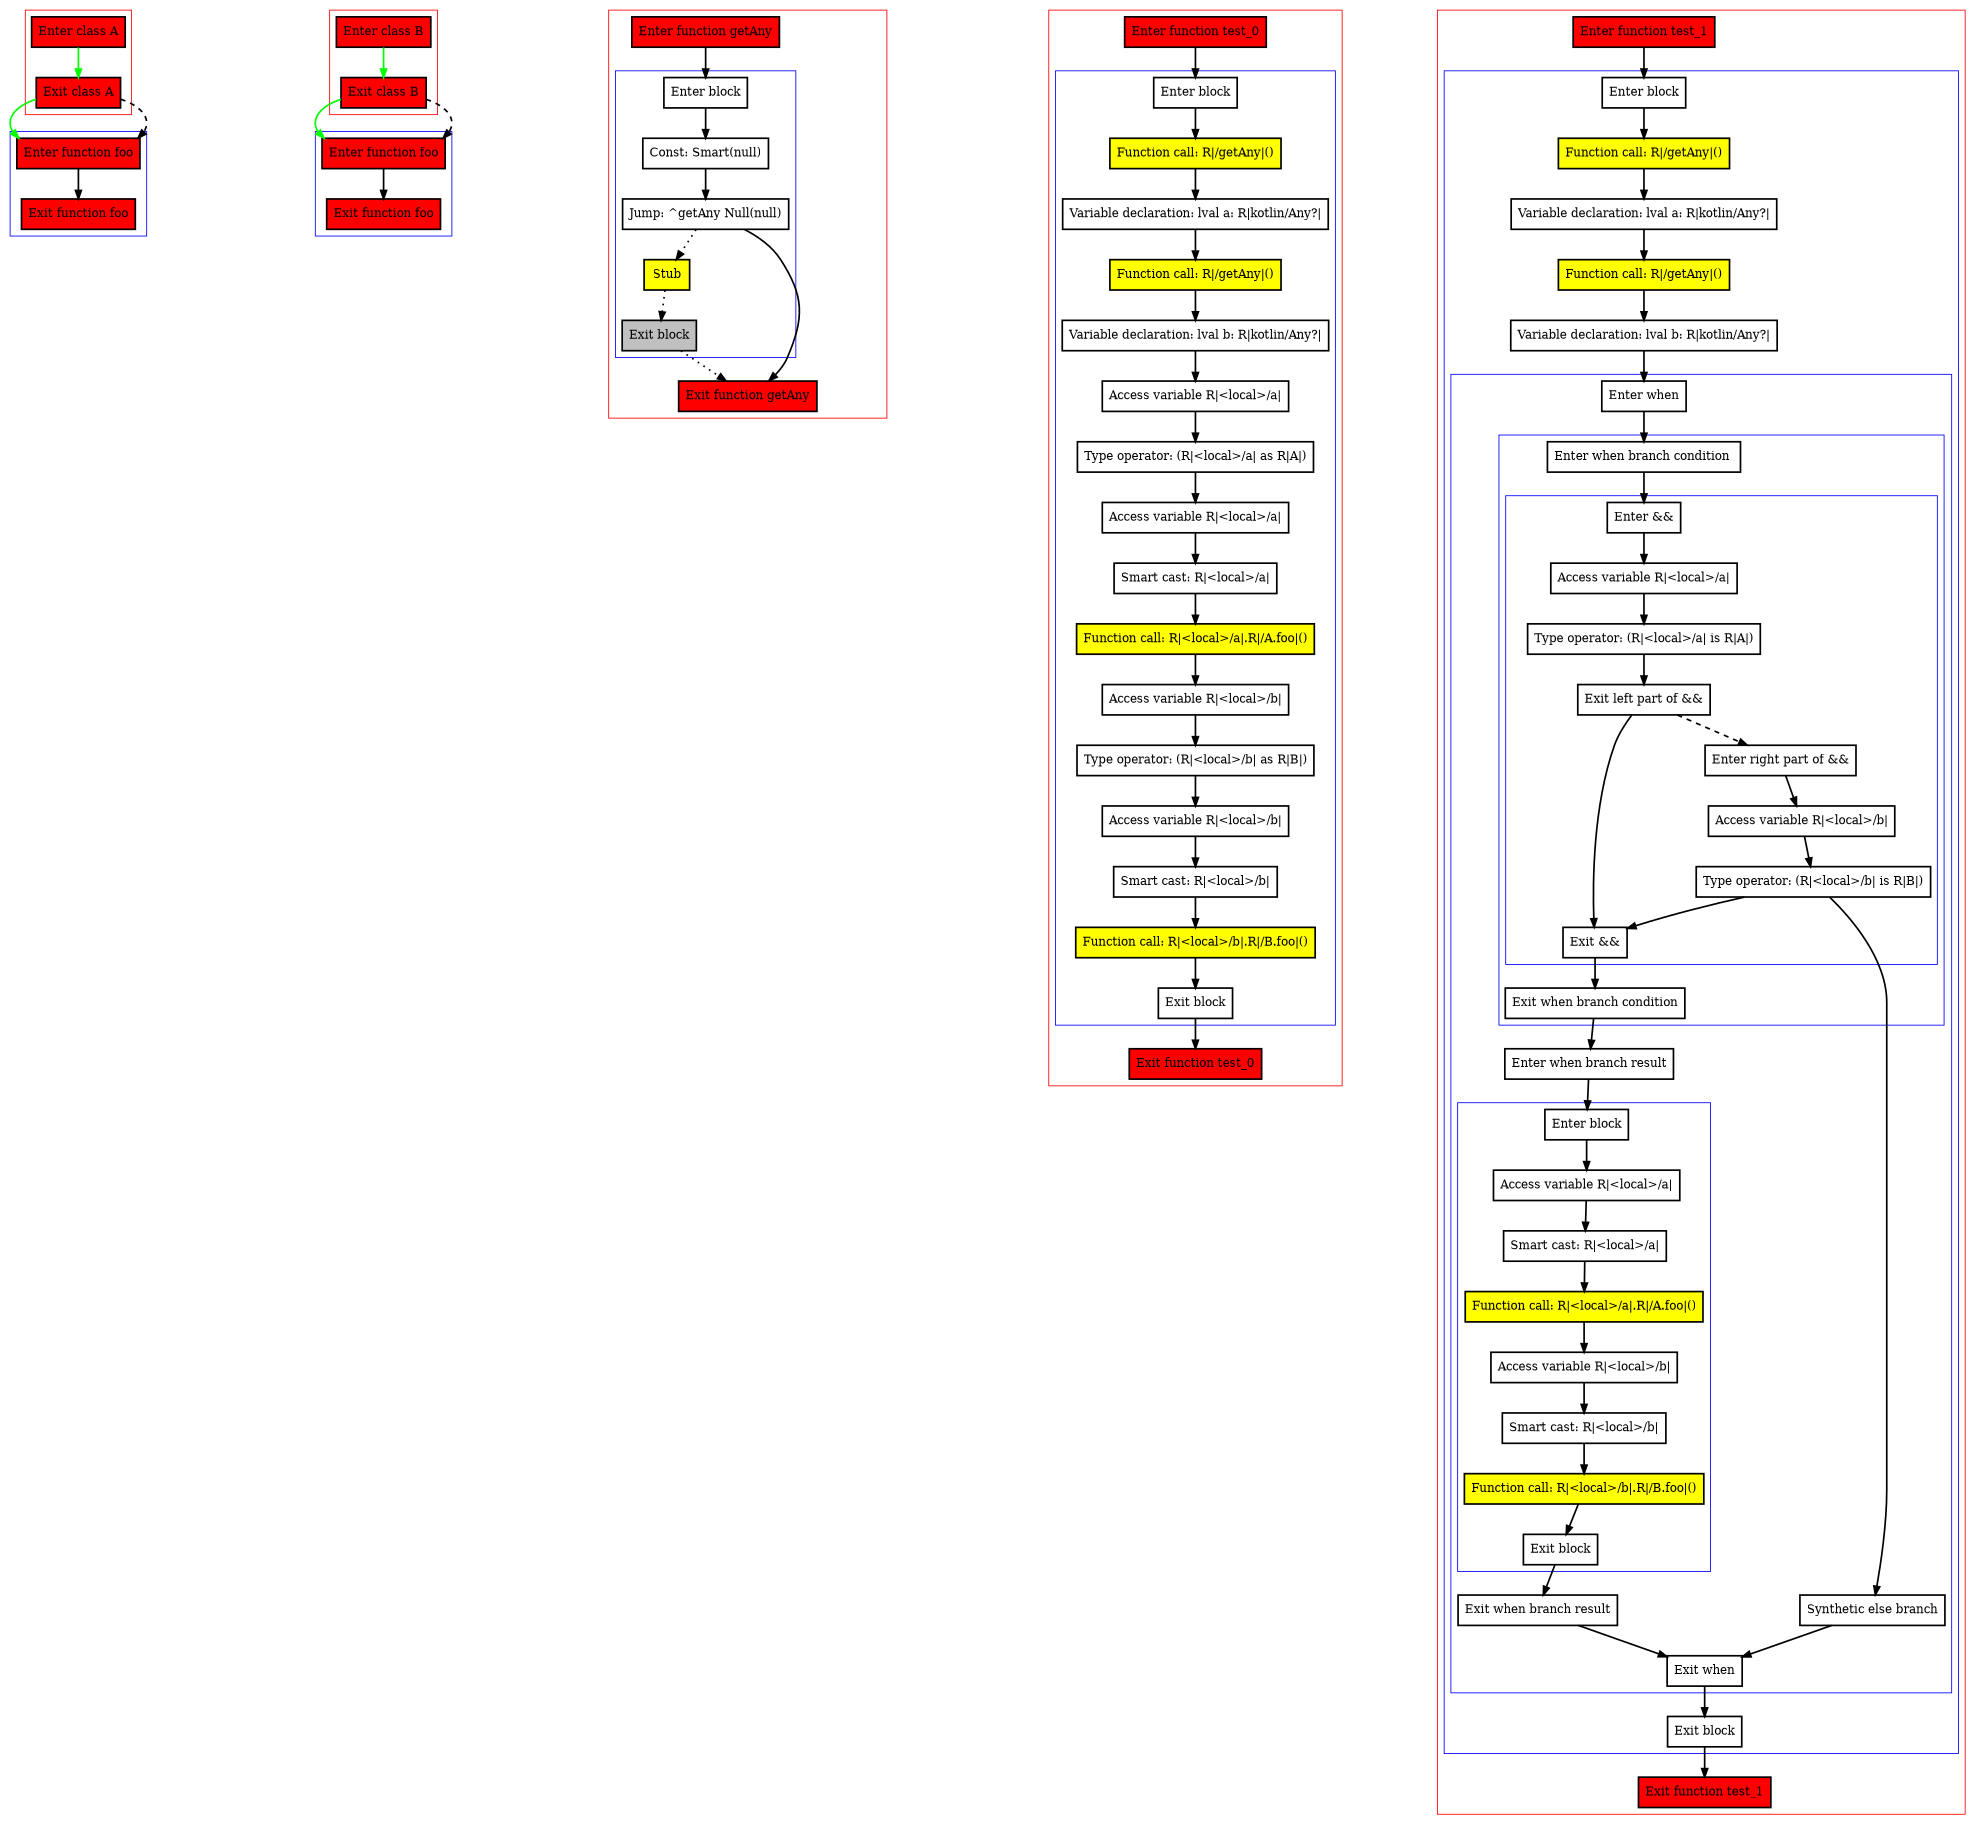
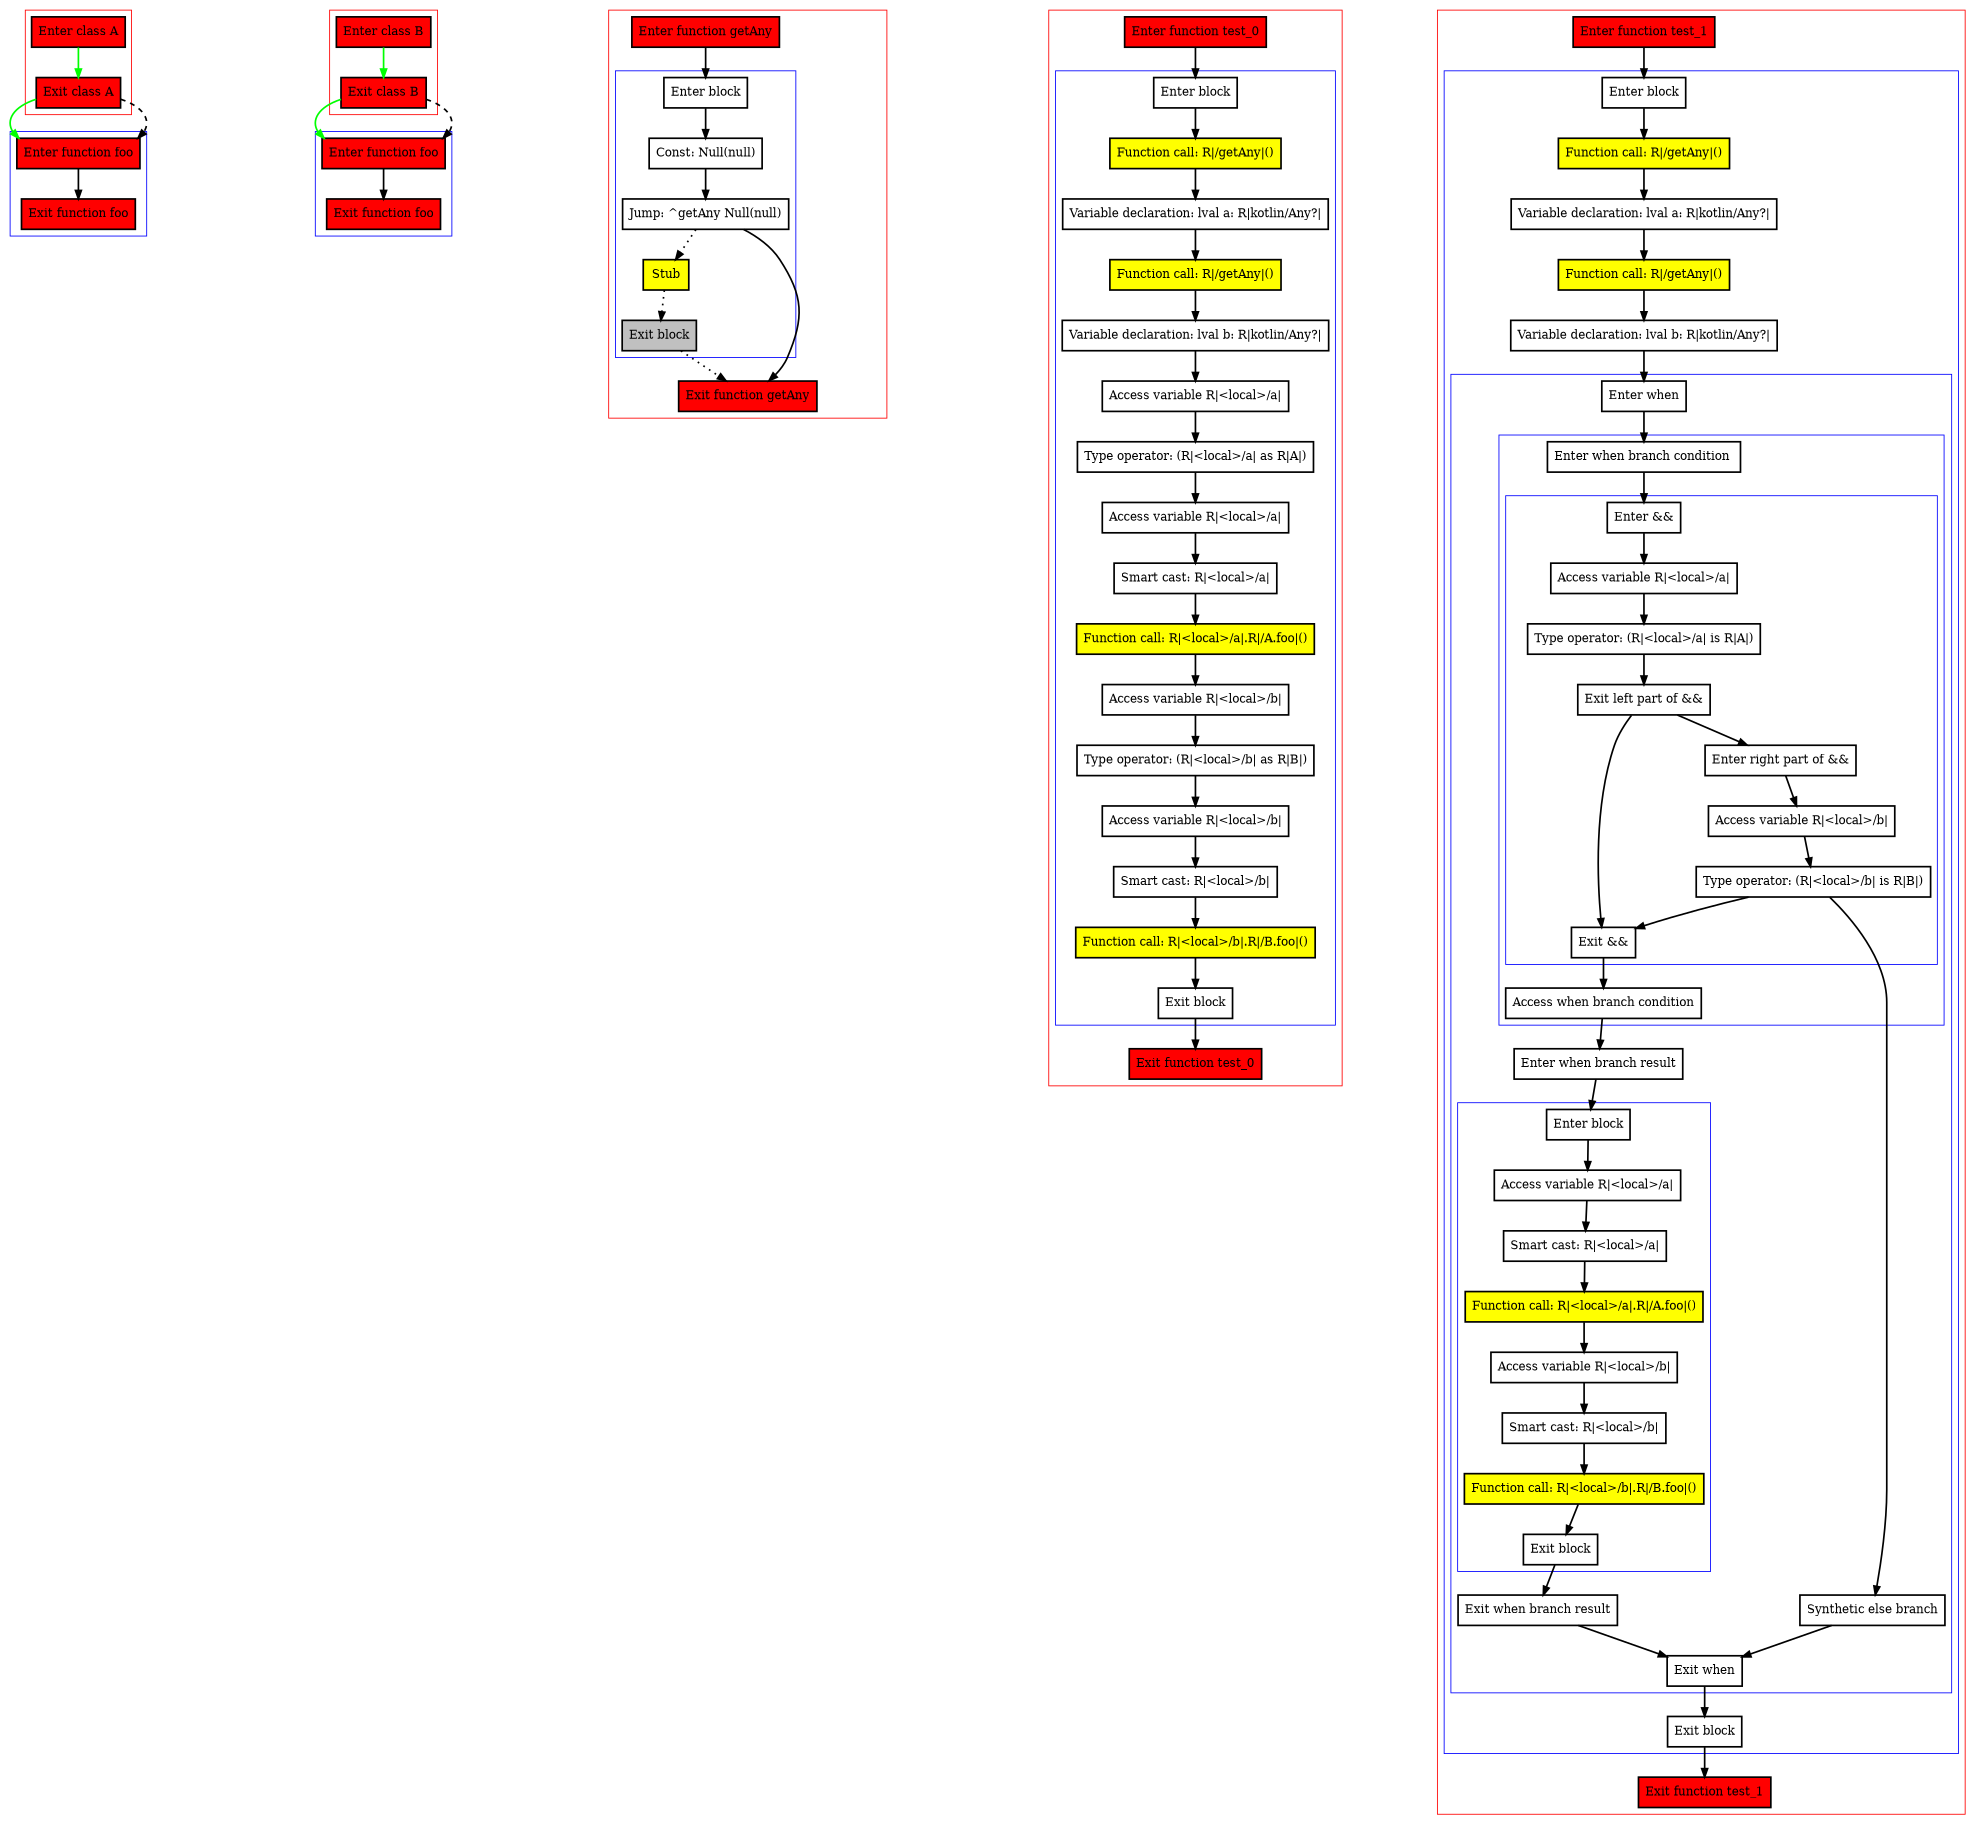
  digraph {
    nodesep=3
    node [penwidth=2 shape=box]
    edge [penwidth=2]
    n1 [fillcolor=red label="Enter class A" style=filled]
    n2 [fillcolor=red label="Exit class A" style=filled]
    n3 [fillcolor=red label="Enter function foo" style=filled]
    n4 [fillcolor=red label="Exit function foo" style=filled]
    n5 [fillcolor=red label="Enter class B" style=filled]
    n6 [fillcolor=red label="Exit class B" style=filled]
    n7 [fillcolor=red label="Enter function foo" style=filled]
    n8 [fillcolor=red label="Exit function foo" style=filled]
    n9 [label="Enter block"]
-   n10 [label="Const: Smart(null)"]
+   n10 [label="Const: Null(null)"]
    n11 [label="Jump: ^getAny Null(null)"]
    n12 [fillcolor=yellow label=Stub style=filled]
    n13 [fillcolor=gray label="Exit block" style=filled]
    n14 [fillcolor=red label="Enter function getAny" style=filled]
    n15 [fillcolor=red label="Exit function getAny" style=filled]
    n16 [label="Enter block"]
    n17 [fillcolor=yellow label="Function call: R|/getAny|()" style=filled]
    n18 [label="Variable declaration: lval a: R|kotlin/Any?|"]
    n19 [fillcolor=yellow label="Function call: R|/getAny|()" style=filled]
    n20 [label="Variable declaration: lval b: R|kotlin/Any?|"]
    n21 [label="Access variable R|<local>/a|"]
    n22 [label="Type operator: (R|<local>/a| as R|A|)"]
    n23 [label="Access variable R|<local>/a|"]
    n24 [label="Smart cast: R|<local>/a|"]
    n25 [fillcolor=yellow label="Function call: R|<local>/a|.R|/A.foo|()" style=filled]
    n26 [label="Access variable R|<local>/b|"]
    n27 [label="Type operator: (R|<local>/b| as R|B|)"]
    n28 [label="Access variable R|<local>/b|"]
    n29 [label="Smart cast: R|<local>/b|"]
    n30 [fillcolor=yellow label="Function call: R|<local>/b|.R|/B.foo|()" style=filled]
    n31 [label="Exit block"]
    n32 [fillcolor=red label="Enter function test_0" style=filled]
    n33 [fillcolor=red label="Exit function test_0" style=filled]
    n34 [label="Enter &&"]
    n35 [label="Access variable R|<local>/a|"]
    n36 [label="Type operator: (R|<local>/a| is R|A|)"]
    n37 [label="Exit left part of &&"]
    n38 [label="Enter right part of &&"]
    n39 [label="Access variable R|<local>/b|"]
    n40 [label="Type operator: (R|<local>/b| is R|B|)"]
    n41 [label="Exit &&"]
    n42 [label="Enter when branch condition "]
-   n43 [label="Exit when branch condition"]
+   n43 [label="Access when branch condition"]
    n44 [label="Enter block"]
    n45 [label="Access variable R|<local>/a|"]
    n46 [label="Smart cast: R|<local>/a|"]
    n47 [fillcolor=yellow label="Function call: R|<local>/a|.R|/A.foo|()" style=filled]
    n48 [label="Access variable R|<local>/b|"]
    n49 [label="Smart cast: R|<local>/b|"]
    n50 [fillcolor=yellow label="Function call: R|<local>/b|.R|/B.foo|()" style=filled]
    n51 [label="Exit block"]
    n52 [label="Enter when"]
    n53 [label="Synthetic else branch"]
    n54 [label="Enter when branch result"]
    n55 [label="Exit when branch result"]
    n56 [label="Exit when"]
    n57 [label="Enter block"]
    n58 [fillcolor=yellow label="Function call: R|/getAny|()" style=filled]
    n59 [label="Variable declaration: lval a: R|kotlin/Any?|"]
    n60 [fillcolor=yellow label="Function call: R|/getAny|()" style=filled]
    n61 [label="Variable declaration: lval b: R|kotlin/Any?|"]
    n62 [label="Exit block"]
    n63 [fillcolor=red label="Enter function test_1" style=filled]
    n64 [fillcolor=red label="Exit function test_1" style=filled]
    subgraph cluster_1 {
      color=red
      n1
      n2
    }
    subgraph cluster_2 {
      color=blue
      n3
      n4
    }
    subgraph cluster_3 {
      color=red
      n5
      n6
    }
    subgraph cluster_4 {
      color=blue
      n7
      n8
    }
    subgraph cluster_5 {
      color=red
      n14
      n15
      subgraph cluster_6 {
        color=blue
        n9
        n10
        n11
        n12
        n13
      }
    }
    subgraph cluster_7 {
      color=red
      n32
      n33
      subgraph cluster_8 {
        color=blue
        n16
        n17
        n18
        n19
        n20
        n21
        n22
        n23
        n24
        n25
        n26
        n27
        n28
        n29
        n30
        n31
      }
    }
    subgraph cluster_9 {
      color=red
      n63
      n64
      subgraph cluster_10 {
        color=blue
        n57
        n58
        n59
        n60
        n61
        n62
        subgraph cluster_11 {
          color=blue
          n52
          n53
          n54
          n55
          n56
          subgraph cluster_12 {
            color=blue
            n42
            n43
            subgraph cluster_13 {
              color=blue
              n34
              n35
              n36
              n37
              n38
              n39
              n40
              n41
            }
          }
          subgraph cluster_14 {
            color=blue
            n44
            n45
            n46
            n47
            n48
            n49
            n50
            n51
          }
        }
      }
    }
    n1 -> n2 [color=green]
    n2 -> n3 [color=green]
    n2 -> n3 [style=dashed]
    n3 -> n4
    n5 -> n6 [color=green]
    n6 -> n7 [color=green]
    n6 -> n7 [style=dashed]
    n7 -> n8
    n9 -> n10
    n10 -> n11
    n11 -> n12 [style=dotted]
    n11 -> n15
    n12 -> n13 [style=dotted]
    n13 -> n15 [style=dotted]
    n14 -> n9
    n16 -> n17
    n17 -> n18
    n18 -> n19
    n19 -> n20
    n20 -> n21
    n21 -> n22
    n22 -> n23
    n23 -> n24
    n24 -> n25
    n25 -> n26
    n26 -> n27
    n27 -> n28
    n28 -> n29
    n29 -> n30
    n30 -> n31
    n31 -> n33
    n32 -> n16
    n34 -> n35
    n35 -> n36
    n36 -> n37
-   n37 -> n38 [style=dashed]
+   n37 -> n38
    n37 -> n41
    n38 -> n39
    n39 -> n40
    n40 -> n41
    n40 -> n53
    n41 -> n43
    n42 -> n34
    n43 -> n54
    n44 -> n45
    n45 -> n46
    n46 -> n47
    n47 -> n48
    n48 -> n49
    n49 -> n50
    n50 -> n51
    n51 -> n55
    n52 -> n42
    n53 -> n56
    n54 -> n44
    n55 -> n56
    n56 -> n62
    n57 -> n58
    n58 -> n59
    n59 -> n60
    n60 -> n61
    n61 -> n52
    n62 -> n64
    n63 -> n57
  }
